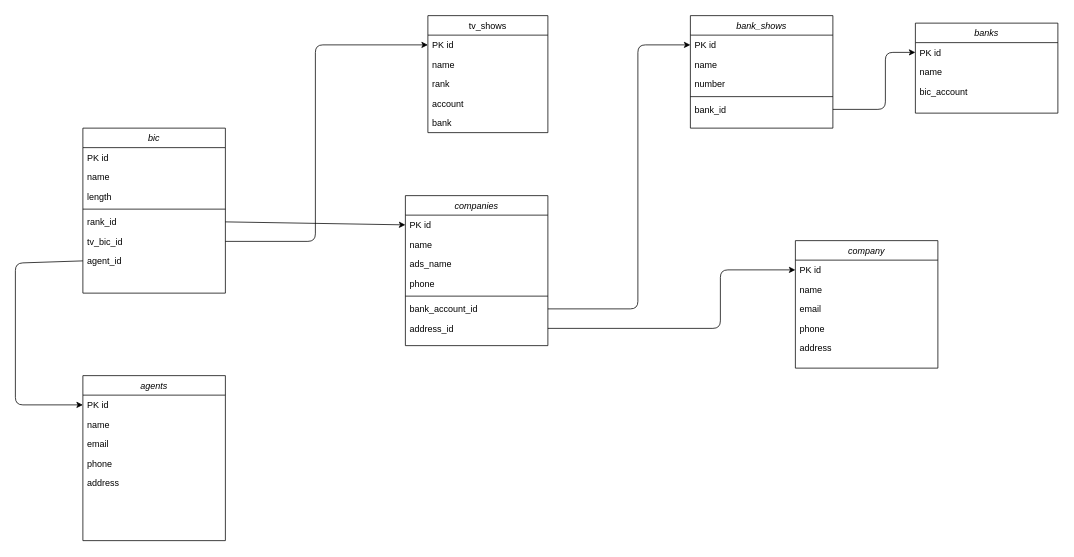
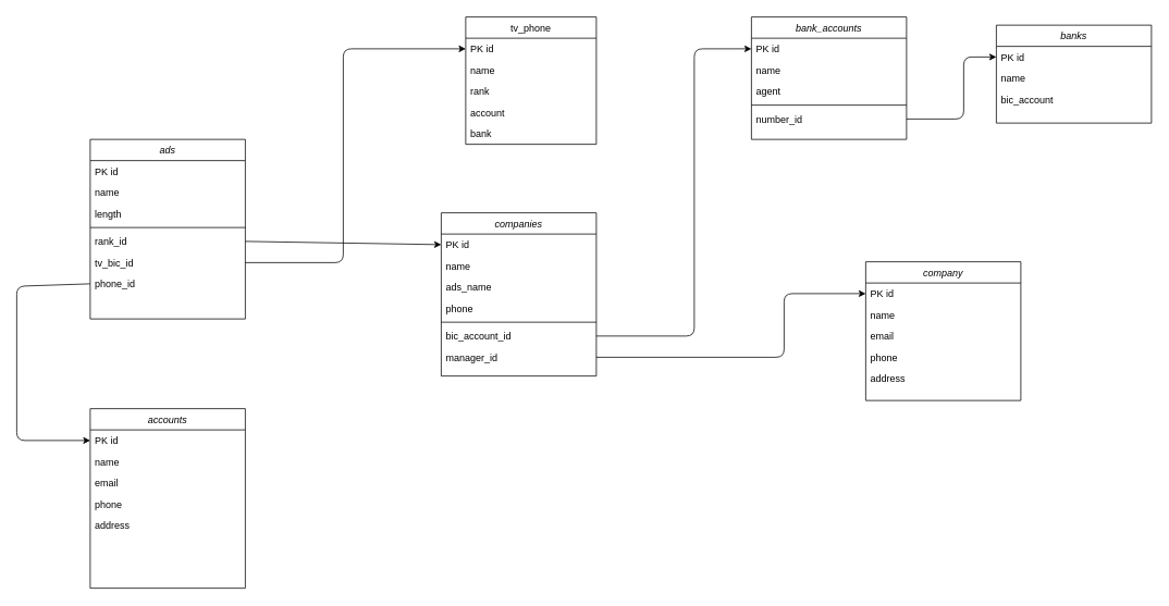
  <mxCell id="0" />
  <mxCell id="1" parent="0" />
- <mxCell id="2" value="tv_shows" style="swimlane;fontStyle=0;align=center;verticalAlign=top;childLayout=stackLayout;horizontal=1;startSize=26;horizontalStack=0;resizeParent=1;resizeLast=0;collapsible=1;marginBottom=0;rounded=0;shadow=0;strokeWidth=1;" vertex="1" parent="1"><mxGeometry x="570" y="20" width="160" height="156" as="geometry"><mxRectangle x="130" y="380" width="160" height="26" as="alternateBounds" /></mxGeometry></mxCell>
+ <mxCell id="2" value="tv_phone" style="swimlane;fontStyle=0;align=center;verticalAlign=top;childLayout=stackLayout;horizontal=1;startSize=26;horizontalStack=0;resizeParent=1;resizeLast=0;collapsible=1;marginBottom=0;rounded=0;shadow=0;strokeWidth=1;" vertex="1" parent="1"><mxGeometry x="570" y="20" width="160" height="156" as="geometry"><mxRectangle x="130" y="380" width="160" height="26" as="alternateBounds" /></mxGeometry></mxCell>
  <mxCell id="3" value="PK id" style="text;align=left;verticalAlign=top;spacingLeft=4;spacingRight=4;overflow=hidden;rotatable=0;points=[[0,0.5],[1,0.5]];portConstraint=eastwest;" vertex="1" parent="2"><mxGeometry y="26" width="160" height="26" as="geometry" /></mxCell>
  <mxCell id="4" value="name" style="text;align=left;verticalAlign=top;spacingLeft=4;spacingRight=4;overflow=hidden;rotatable=0;points=[[0,0.5],[1,0.5]];portConstraint=eastwest;" vertex="1" parent="2"><mxGeometry y="52" width="160" height="26" as="geometry" /></mxCell>
  <mxCell id="5" value="rank" style="text;align=left;verticalAlign=top;spacingLeft=4;spacingRight=4;overflow=hidden;rotatable=0;points=[[0,0.5],[1,0.5]];portConstraint=eastwest;rounded=0;shadow=0;html=0;" vertex="1" parent="2"><mxGeometry y="78" width="160" height="26" as="geometry" /></mxCell>
  <mxCell id="6" value="account" style="text;align=left;verticalAlign=top;spacingLeft=4;spacingRight=4;overflow=hidden;rotatable=0;points=[[0,0.5],[1,0.5]];portConstraint=eastwest;rounded=0;shadow=0;html=0;" vertex="1" parent="2"><mxGeometry y="104" width="160" height="26" as="geometry" /></mxCell>
  <mxCell id="7" value="bank" style="text;align=left;verticalAlign=top;spacingLeft=4;spacingRight=4;overflow=hidden;rotatable=0;points=[[0,0.5],[1,0.5]];portConstraint=eastwest;rounded=0;shadow=0;html=0;" vertex="1" parent="2"><mxGeometry y="130" width="160" height="26" as="geometry" /></mxCell>
- <mxCell id="8" value="bic" style="swimlane;fontStyle=2;align=center;verticalAlign=top;childLayout=stackLayout;horizontal=1;startSize=26;horizontalStack=0;resizeParent=1;resizeLast=0;collapsible=1;marginBottom=0;rounded=0;shadow=0;strokeWidth=1;" vertex="1" parent="1"><mxGeometry x="110" y="170" width="190" height="220" as="geometry"><mxRectangle x="440" y="-330" width="160" height="26" as="alternateBounds" /></mxGeometry></mxCell>
+ <mxCell id="8" value="ads" style="swimlane;fontStyle=2;align=center;verticalAlign=top;childLayout=stackLayout;horizontal=1;startSize=26;horizontalStack=0;resizeParent=1;resizeLast=0;collapsible=1;marginBottom=0;rounded=0;shadow=0;strokeWidth=1;" vertex="1" parent="1"><mxGeometry x="110" y="170" width="190" height="220" as="geometry"><mxRectangle x="440" y="-330" width="160" height="26" as="alternateBounds" /></mxGeometry></mxCell>
  <mxCell id="9" value="PK id" style="text;align=left;verticalAlign=top;spacingLeft=4;spacingRight=4;overflow=hidden;rotatable=0;points=[[0,0.5],[1,0.5]];portConstraint=eastwest;" vertex="1" parent="8"><mxGeometry y="26" width="190" height="26" as="geometry" /></mxCell>
  <mxCell id="10" value="name" style="text;align=left;verticalAlign=top;spacingLeft=4;spacingRight=4;overflow=hidden;rotatable=0;points=[[0,0.5],[1,0.5]];portConstraint=eastwest;rounded=0;shadow=0;html=0;" vertex="1" parent="8"><mxGeometry y="52" width="190" height="26" as="geometry" /></mxCell>
  <mxCell id="11" value="length" style="text;align=left;verticalAlign=top;spacingLeft=4;spacingRight=4;overflow=hidden;rotatable=0;points=[[0,0.5],[1,0.5]];portConstraint=eastwest;rounded=0;shadow=0;html=0;" vertex="1" parent="8"><mxGeometry y="78" width="190" height="26" as="geometry" /></mxCell>
  <mxCell id="12" value="" style="line;html=1;strokeWidth=1;align=left;verticalAlign=middle;spacingTop=-1;spacingLeft=3;spacingRight=3;rotatable=0;labelPosition=right;points=[];portConstraint=eastwest;" vertex="1" parent="8"><mxGeometry y="104" width="190" height="8" as="geometry" /></mxCell>
  <mxCell id="13" value="rank_id" style="text;align=left;verticalAlign=top;spacingLeft=4;spacingRight=4;overflow=hidden;rotatable=0;points=[[0,0.5],[1,0.5]];portConstraint=eastwest;" vertex="1" parent="8"><mxGeometry y="112" width="190" height="26" as="geometry" /></mxCell>
  <mxCell id="14" value="tv_bic_id " style="text;align=left;verticalAlign=top;spacingLeft=4;spacingRight=4;overflow=hidden;rotatable=0;points=[[0,0.5],[1,0.5]];portConstraint=eastwest;" vertex="1" parent="8"><mxGeometry y="138" width="190" height="26" as="geometry" /></mxCell>
- <mxCell id="15" value="agent_id" style="text;align=left;verticalAlign=top;spacingLeft=4;spacingRight=4;overflow=hidden;rotatable=0;points=[[0,0.5],[1,0.5]];portConstraint=eastwest;" vertex="1" parent="8"><mxGeometry y="164" width="190" height="26" as="geometry" /></mxCell>
+ <mxCell id="15" value="phone_id" style="text;align=left;verticalAlign=top;spacingLeft=4;spacingRight=4;overflow=hidden;rotatable=0;points=[[0,0.5],[1,0.5]];portConstraint=eastwest;" vertex="1" parent="8"><mxGeometry y="164" width="190" height="26" as="geometry" /></mxCell>
  <mxCell id="16" value="" style="endArrow=classic;html=1;exitX=1;exitY=0.5;exitDx=0;exitDy=0;entryX=0;entryY=0.5;entryDx=0;entryDy=0;" edge="1" parent="1" source="14" target="3"><mxGeometry width="50" height="50" relative="1" as="geometry"><mxPoint x="220" y="150" as="sourcePoint" /><mxPoint x="270" y="100" as="targetPoint" /><Array as="points"><mxPoint x="420" y="321" /><mxPoint x="420" y="59" /></Array></mxGeometry></mxCell>
  <mxCell id="17" value="companies" style="swimlane;fontStyle=2;align=center;verticalAlign=top;childLayout=stackLayout;horizontal=1;startSize=26;horizontalStack=0;resizeParent=1;resizeLast=0;collapsible=1;marginBottom=0;rounded=0;shadow=0;strokeWidth=1;" vertex="1" parent="1"><mxGeometry x="540" y="260" width="190" height="200" as="geometry"><mxRectangle x="230" y="140" width="160" height="26" as="alternateBounds" /></mxGeometry></mxCell>
  <mxCell id="18" value="PK id" style="text;align=left;verticalAlign=top;spacingLeft=4;spacingRight=4;overflow=hidden;rotatable=0;points=[[0,0.5],[1,0.5]];portConstraint=eastwest;" vertex="1" parent="17"><mxGeometry y="26" width="190" height="26" as="geometry" /></mxCell>
  <mxCell id="19" value="name" style="text;align=left;verticalAlign=top;spacingLeft=4;spacingRight=4;overflow=hidden;rotatable=0;points=[[0,0.5],[1,0.5]];portConstraint=eastwest;rounded=0;shadow=0;html=0;" vertex="1" parent="17"><mxGeometry y="52" width="190" height="26" as="geometry" /></mxCell>
  <mxCell id="20" value="ads_name" style="text;align=left;verticalAlign=top;spacingLeft=4;spacingRight=4;overflow=hidden;rotatable=0;points=[[0,0.5],[1,0.5]];portConstraint=eastwest;rounded=0;shadow=0;html=0;" vertex="1" parent="17"><mxGeometry y="78" width="190" height="26" as="geometry" /></mxCell>
  <mxCell id="21" value="phone" style="text;align=left;verticalAlign=top;spacingLeft=4;spacingRight=4;overflow=hidden;rotatable=0;points=[[0,0.5],[1,0.5]];portConstraint=eastwest;rounded=0;shadow=0;html=0;" vertex="1" parent="17"><mxGeometry y="104" width="190" height="26" as="geometry" /></mxCell>
  <mxCell id="22" value="" style="line;html=1;strokeWidth=1;align=left;verticalAlign=middle;spacingTop=-1;spacingLeft=3;spacingRight=3;rotatable=0;labelPosition=right;points=[];portConstraint=eastwest;" vertex="1" parent="17"><mxGeometry y="130" width="190" height="8" as="geometry" /></mxCell>
- <mxCell id="23" value="bank_account_id" style="text;align=left;verticalAlign=top;spacingLeft=4;spacingRight=4;overflow=hidden;rotatable=0;points=[[0,0.5],[1,0.5]];portConstraint=eastwest;" vertex="1" parent="17"><mxGeometry y="138" width="190" height="26" as="geometry" /></mxCell>
- <mxCell id="24" value="address_id" style="text;align=left;verticalAlign=top;spacingLeft=4;spacingRight=4;overflow=hidden;rotatable=0;points=[[0,0.5],[1,0.5]];portConstraint=eastwest;" vertex="1" parent="17"><mxGeometry y="164" width="190" height="26" as="geometry" /></mxCell>
+ <mxCell id="23" value="bic_account_id" style="text;align=left;verticalAlign=top;spacingLeft=4;spacingRight=4;overflow=hidden;rotatable=0;points=[[0,0.5],[1,0.5]];portConstraint=eastwest;" vertex="1" parent="17"><mxGeometry y="138" width="190" height="26" as="geometry" /></mxCell>
+ <mxCell id="24" value="manager_id" style="text;align=left;verticalAlign=top;spacingLeft=4;spacingRight=4;overflow=hidden;rotatable=0;points=[[0,0.5],[1,0.5]];portConstraint=eastwest;" vertex="1" parent="17"><mxGeometry y="164" width="190" height="26" as="geometry" /></mxCell>
  <mxCell id="25" value="" style="endArrow=classic;html=1;entryX=0;entryY=0.5;entryDx=0;entryDy=0;exitX=1;exitY=0.5;exitDx=0;exitDy=0;" edge="1" parent="1" source="13" target="18"><mxGeometry width="50" height="50" relative="1" as="geometry"><mxPoint x="260" y="380" as="sourcePoint" /><mxPoint x="310" y="330" as="targetPoint" /></mxGeometry></mxCell>
- <mxCell id="26" value="bank_shows" style="swimlane;fontStyle=2;align=center;verticalAlign=top;childLayout=stackLayout;horizontal=1;startSize=26;horizontalStack=0;resizeParent=1;resizeLast=0;collapsible=1;marginBottom=0;rounded=0;shadow=0;strokeWidth=1;" vertex="1" parent="1"><mxGeometry x="920" y="20" width="190" height="150" as="geometry"><mxRectangle x="230" y="140" width="160" height="26" as="alternateBounds" /></mxGeometry></mxCell>
+ <mxCell id="26" value="bank_accounts" style="swimlane;fontStyle=2;align=center;verticalAlign=top;childLayout=stackLayout;horizontal=1;startSize=26;horizontalStack=0;resizeParent=1;resizeLast=0;collapsible=1;marginBottom=0;rounded=0;shadow=0;strokeWidth=1;" vertex="1" parent="1"><mxGeometry x="920" y="20" width="190" height="150" as="geometry"><mxRectangle x="230" y="140" width="160" height="26" as="alternateBounds" /></mxGeometry></mxCell>
  <mxCell id="27" value="PK id" style="text;align=left;verticalAlign=top;spacingLeft=4;spacingRight=4;overflow=hidden;rotatable=0;points=[[0,0.5],[1,0.5]];portConstraint=eastwest;" vertex="1" parent="26"><mxGeometry y="26" width="190" height="26" as="geometry" /></mxCell>
  <mxCell id="28" value="name" style="text;align=left;verticalAlign=top;spacingLeft=4;spacingRight=4;overflow=hidden;rotatable=0;points=[[0,0.5],[1,0.5]];portConstraint=eastwest;rounded=0;shadow=0;html=0;" vertex="1" parent="26"><mxGeometry y="52" width="190" height="26" as="geometry" /></mxCell>
- <mxCell id="29" value="number" style="text;align=left;verticalAlign=top;spacingLeft=4;spacingRight=4;overflow=hidden;rotatable=0;points=[[0,0.5],[1,0.5]];portConstraint=eastwest;rounded=0;shadow=0;html=0;" vertex="1" parent="26"><mxGeometry y="78" width="190" height="26" as="geometry" /></mxCell>
+ <mxCell id="29" value="agent" style="text;align=left;verticalAlign=top;spacingLeft=4;spacingRight=4;overflow=hidden;rotatable=0;points=[[0,0.5],[1,0.5]];portConstraint=eastwest;rounded=0;shadow=0;html=0;" vertex="1" parent="26"><mxGeometry y="78" width="190" height="26" as="geometry" /></mxCell>
  <mxCell id="30" value="" style="line;html=1;strokeWidth=1;align=left;verticalAlign=middle;spacingTop=-1;spacingLeft=3;spacingRight=3;rotatable=0;labelPosition=right;points=[];portConstraint=eastwest;" vertex="1" parent="26"><mxGeometry y="104" width="190" height="8" as="geometry" /></mxCell>
- <mxCell id="31" value="bank_id" style="text;align=left;verticalAlign=top;spacingLeft=4;spacingRight=4;overflow=hidden;rotatable=0;points=[[0,0.5],[1,0.5]];portConstraint=eastwest;" vertex="1" parent="26"><mxGeometry y="112" width="190" height="26" as="geometry" /></mxCell>
+ <mxCell id="31" value="number_id" style="text;align=left;verticalAlign=top;spacingLeft=4;spacingRight=4;overflow=hidden;rotatable=0;points=[[0,0.5],[1,0.5]];portConstraint=eastwest;" vertex="1" parent="26"><mxGeometry y="112" width="190" height="26" as="geometry" /></mxCell>
  <mxCell id="32" value="" style="endArrow=classic;html=1;exitX=1;exitY=0.5;exitDx=0;exitDy=0;entryX=0;entryY=0.5;entryDx=0;entryDy=0;" edge="1" parent="1" source="23" target="27"><mxGeometry width="50" height="50" relative="1" as="geometry"><mxPoint x="630" y="300" as="sourcePoint" /><mxPoint x="870" y="80" as="targetPoint" /><Array as="points"><mxPoint x="850" y="411" /><mxPoint x="850" y="59" /></Array></mxGeometry></mxCell>
  <mxCell id="33" value="banks" style="swimlane;fontStyle=2;align=center;verticalAlign=top;childLayout=stackLayout;horizontal=1;startSize=26;horizontalStack=0;resizeParent=1;resizeLast=0;collapsible=1;marginBottom=0;rounded=0;shadow=0;strokeWidth=1;" vertex="1" parent="1"><mxGeometry x="1220" y="30" width="190" height="120" as="geometry"><mxRectangle x="230" y="140" width="160" height="26" as="alternateBounds" /></mxGeometry></mxCell>
  <mxCell id="34" value="PK id" style="text;align=left;verticalAlign=top;spacingLeft=4;spacingRight=4;overflow=hidden;rotatable=0;points=[[0,0.5],[1,0.5]];portConstraint=eastwest;" vertex="1" parent="33"><mxGeometry y="26" width="190" height="26" as="geometry" /></mxCell>
  <mxCell id="35" value="name" style="text;align=left;verticalAlign=top;spacingLeft=4;spacingRight=4;overflow=hidden;rotatable=0;points=[[0,0.5],[1,0.5]];portConstraint=eastwest;rounded=0;shadow=0;html=0;" vertex="1" parent="33"><mxGeometry y="52" width="190" height="26" as="geometry" /></mxCell>
  <mxCell id="36" value="bic_account" style="text;align=left;verticalAlign=top;spacingLeft=4;spacingRight=4;overflow=hidden;rotatable=0;points=[[0,0.5],[1,0.5]];portConstraint=eastwest;rounded=0;shadow=0;html=0;" vertex="1" parent="33"><mxGeometry y="78" width="190" height="26" as="geometry" /></mxCell>
  <mxCell id="37" value="" style="endArrow=classic;html=1;entryX=0;entryY=0.5;entryDx=0;entryDy=0;exitX=1;exitY=0.5;exitDx=0;exitDy=0;" edge="1" parent="1" source="31" target="34"><mxGeometry width="50" height="50" relative="1" as="geometry"><mxPoint x="830" y="300" as="sourcePoint" /><mxPoint x="880" y="250" as="targetPoint" /><Array as="points"><mxPoint x="1180" y="145" /><mxPoint x="1180" y="69" /></Array></mxGeometry></mxCell>
- <mxCell id="38" value="agents" style="swimlane;fontStyle=2;align=center;verticalAlign=top;childLayout=stackLayout;horizontal=1;startSize=26;horizontalStack=0;resizeParent=1;resizeLast=0;collapsible=1;marginBottom=0;rounded=0;shadow=0;strokeWidth=1;" vertex="1" parent="1"><mxGeometry x="110" width="190" height="220" as="geometry" y="500"><mxRectangle x="230" y="140" width="160" height="26" as="alternateBounds" /></mxGeometry></mxCell>
+ <mxCell id="38" value="accounts" style="swimlane;fontStyle=2;align=center;verticalAlign=top;childLayout=stackLayout;horizontal=1;startSize=26;horizontalStack=0;resizeParent=1;resizeLast=0;collapsible=1;marginBottom=0;rounded=0;shadow=0;strokeWidth=1;" vertex="1" parent="1"><mxGeometry x="110" width="190" height="220" as="geometry" y="500"><mxRectangle x="230" y="140" width="160" height="26" as="alternateBounds" /></mxGeometry></mxCell>
  <mxCell id="39" value="PK id" style="text;align=left;verticalAlign=top;spacingLeft=4;spacingRight=4;overflow=hidden;rotatable=0;points=[[0,0.5],[1,0.5]];portConstraint=eastwest;" vertex="1" parent="38"><mxGeometry y="26" width="190" height="26" as="geometry" /></mxCell>
  <mxCell id="40" value="name" style="text;align=left;verticalAlign=top;spacingLeft=4;spacingRight=4;overflow=hidden;rotatable=0;points=[[0,0.5],[1,0.5]];portConstraint=eastwest;rounded=0;shadow=0;html=0;" vertex="1" parent="38"><mxGeometry y="52" width="190" height="26" as="geometry" /></mxCell>
  <mxCell id="41" value="email" style="text;align=left;verticalAlign=top;spacingLeft=4;spacingRight=4;overflow=hidden;rotatable=0;points=[[0,0.5],[1,0.5]];portConstraint=eastwest;rounded=0;shadow=0;html=0;" vertex="1" parent="38"><mxGeometry y="78" width="190" height="26" as="geometry" /></mxCell>
  <mxCell id="42" value="phone" style="text;align=left;verticalAlign=top;spacingLeft=4;spacingRight=4;overflow=hidden;rotatable=0;points=[[0,0.5],[1,0.5]];portConstraint=eastwest;rounded=0;shadow=0;html=0;" vertex="1" parent="38"><mxGeometry y="104" width="190" height="26" as="geometry" /></mxCell>
  <mxCell id="43" value="address" style="text;align=left;verticalAlign=top;spacingLeft=4;spacingRight=4;overflow=hidden;rotatable=0;points=[[0,0.5],[1,0.5]];portConstraint=eastwest;rounded=0;shadow=0;html=0;" vertex="1" parent="38"><mxGeometry y="130" width="190" height="26" as="geometry" /></mxCell>
  <mxCell id="44" value="company" style="swimlane;fontStyle=2;align=center;verticalAlign=top;childLayout=stackLayout;horizontal=1;startSize=26;horizontalStack=0;resizeParent=1;resizeLast=0;collapsible=1;marginBottom=0;rounded=0;shadow=0;strokeWidth=1;" vertex="1" parent="1"><mxGeometry x="1060" y="320" width="190" height="170" as="geometry"><mxRectangle x="230" y="140" width="160" height="26" as="alternateBounds" /></mxGeometry></mxCell>
  <mxCell id="45" value="PK id" style="text;align=left;verticalAlign=top;spacingLeft=4;spacingRight=4;overflow=hidden;rotatable=0;points=[[0,0.5],[1,0.5]];portConstraint=eastwest;" vertex="1" parent="44"><mxGeometry y="26" width="190" height="26" as="geometry" /></mxCell>
  <mxCell id="46" value="name" style="text;align=left;verticalAlign=top;spacingLeft=4;spacingRight=4;overflow=hidden;rotatable=0;points=[[0,0.5],[1,0.5]];portConstraint=eastwest;rounded=0;shadow=0;html=0;" vertex="1" parent="44"><mxGeometry y="52" width="190" height="26" as="geometry" /></mxCell>
  <mxCell id="47" value="email" style="text;align=left;verticalAlign=top;spacingLeft=4;spacingRight=4;overflow=hidden;rotatable=0;points=[[0,0.5],[1,0.5]];portConstraint=eastwest;rounded=0;shadow=0;html=0;" vertex="1" parent="44"><mxGeometry y="78" width="190" height="26" as="geometry" /></mxCell>
  <mxCell id="48" value="phone" style="text;align=left;verticalAlign=top;spacingLeft=4;spacingRight=4;overflow=hidden;rotatable=0;points=[[0,0.5],[1,0.5]];portConstraint=eastwest;rounded=0;shadow=0;html=0;" vertex="1" parent="44"><mxGeometry y="104" width="190" height="26" as="geometry" /></mxCell>
  <mxCell id="49" value="address" style="text;align=left;verticalAlign=top;spacingLeft=4;spacingRight=4;overflow=hidden;rotatable=0;points=[[0,0.5],[1,0.5]];portConstraint=eastwest;rounded=0;shadow=0;html=0;" vertex="1" parent="44"><mxGeometry y="130" width="190" height="26" as="geometry" /></mxCell>
  <mxCell id="50" value="" style="endArrow=classic;html=1;entryX=0;entryY=0.5;entryDx=0;entryDy=0;exitX=1;exitY=0.5;exitDx=0;exitDy=0;" edge="1" parent="1" source="24" target="45"><mxGeometry width="50" height="50" relative="1" as="geometry"><mxPoint x="730" y="350" as="sourcePoint" /><mxPoint x="780" y="300" as="targetPoint" /><Array as="points"><mxPoint x="960" y="437" /><mxPoint x="960" y="359" /></Array></mxGeometry></mxCell>
  <mxCell id="51" value="" style="endArrow=classic;html=1;exitX=0;exitY=0.5;exitDx=0;exitDy=0;entryX=0;entryY=0.5;entryDx=0;entryDy=0;" edge="1" parent="1" source="15" target="39"><mxGeometry width="50" height="50" relative="1" as="geometry"><mxPoint x="250" y="420" as="sourcePoint" /><mxPoint x="-50" y="370" as="targetPoint" /><Array as="points"><mxPoint x="20" y="350" /><mxPoint x="20" y="539" /></Array></mxGeometry></mxCell>
